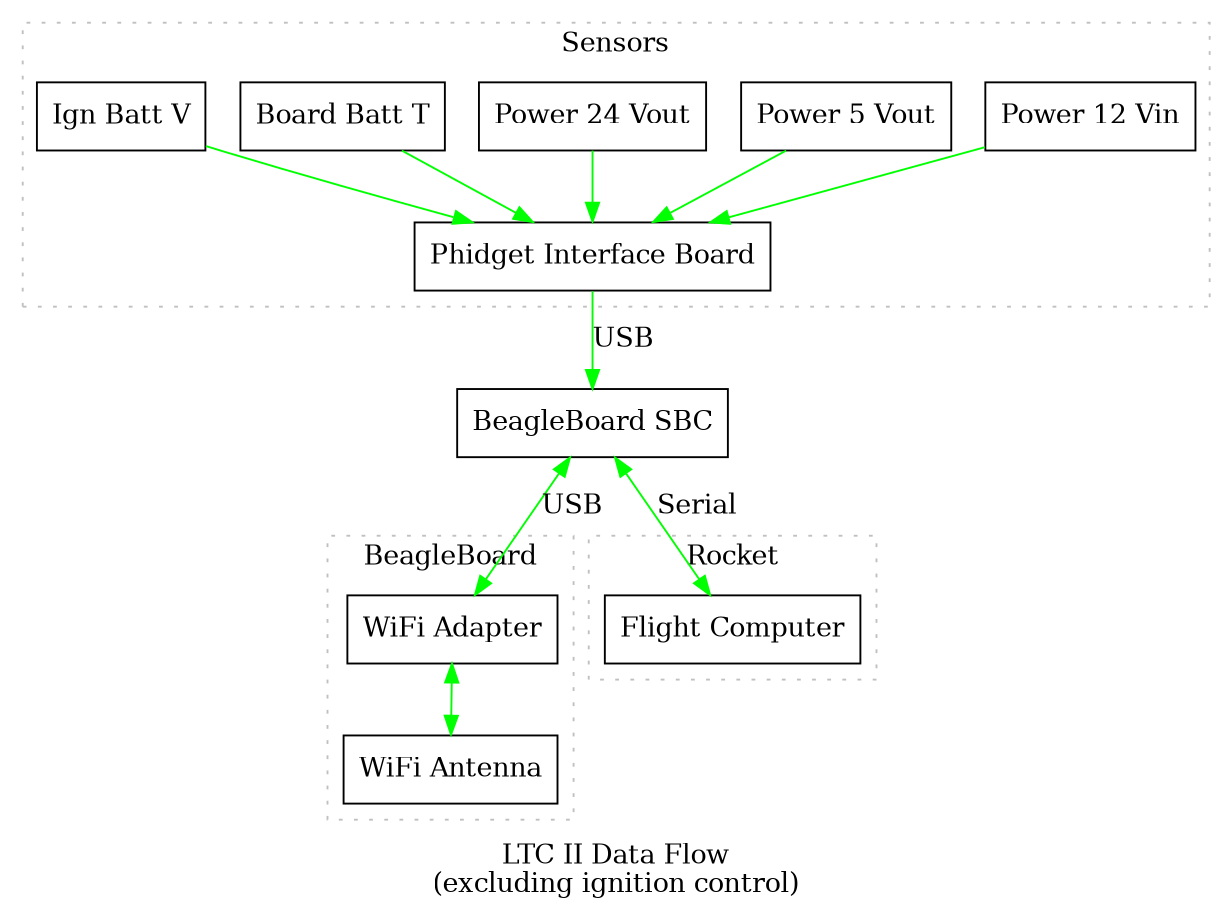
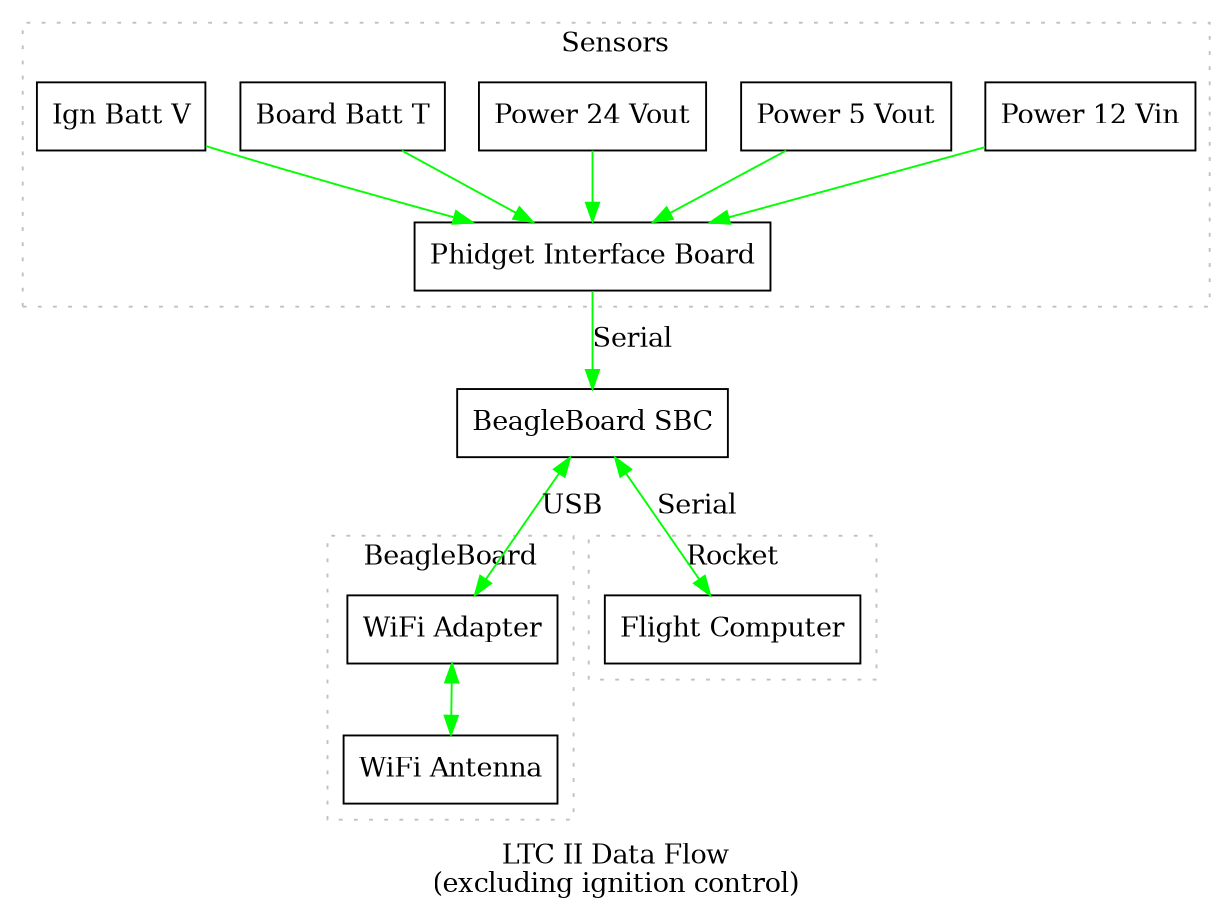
  graph {
    label="LTC II Data Flow\n(excluding ignition control)"
    node [shape=record]
    edge [color=green dir=forward]
    n1 [label="WiFi Adapter"]
    n2 [label="WiFi Antenna"]
    n3 [label="Phidget Interface Board"]
    n4 [label="Power 12 Vin"]
    n5 [label="Power 5 Vout"]
    n6 [label="Power 24 Vout"]
    n7 [label="Board Batt T"]
    n8 [label="Ign Batt V"]
    n9 [label="Flight Computer"]
    n10 [label="BeagleBoard SBC"]
    subgraph cluster_1 {
      color=grey
      label=BeagleBoard
      style=dotted
      n1
      n2
    }
    subgraph cluster_2 {
      color=grey
      label=Sensors
      style=dotted
      n3
      n4
      n5
      n6
      n7
      n8
    }
    subgraph cluster_3 {
      color=grey
      label=Rocket
      style=dotted
      n9
    }
    n1 -- n2 [dir=both]
-   n3 -- n10 [label=USB]
+   n3 -- n10 [label=Serial]
    n4 -- n3
    n5 -- n3
    n6 -- n3
    n7 -- n3
    n8 -- n3
    n10 -- n1 [dir=both label=USB]
    n10 -- n9 [dir=both label=Serial]
  }
